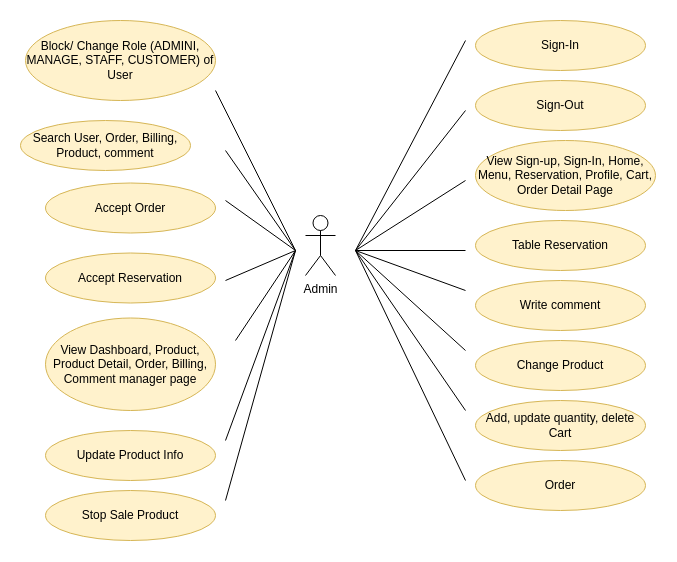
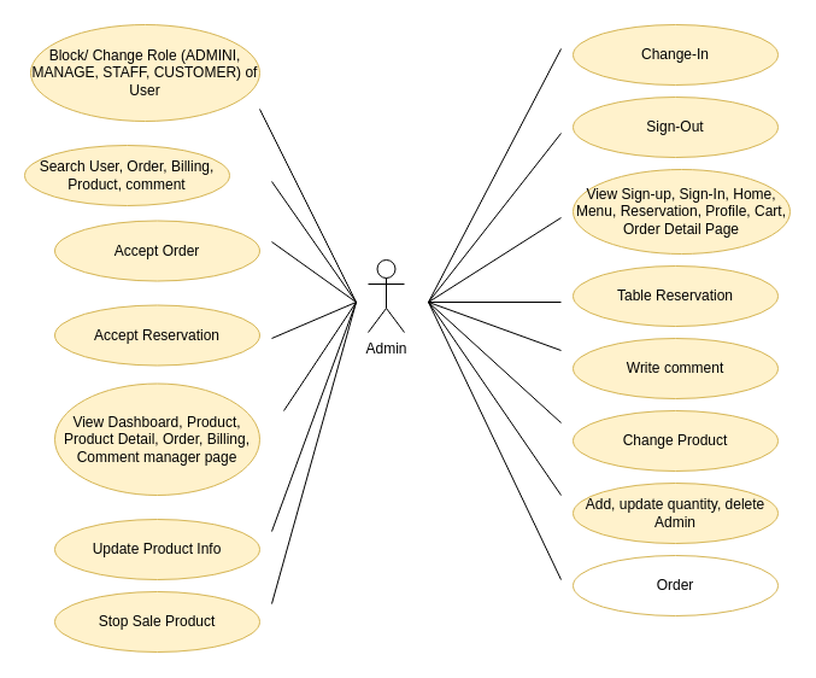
  <mxCell id="0" />
  <mxCell id="1" parent="0" />
  <mxCell id="2" value="Admin" style="shape=umlActor;verticalLabelPosition=bottom;verticalAlign=top;html=1;outlineConnect=0;" vertex="1" parent="1"><mxGeometry x="305" y="215" width="30" height="60" as="geometry" /></mxCell>
- <mxCell id="3" value="Sign-In" style="ellipse;whiteSpace=wrap;html=1;fillColor=#fff2cc;strokeColor=#d6b656;" vertex="1" parent="1"><mxGeometry x="475" y="20" width="170" height="50" as="geometry" /></mxCell>
+ <mxCell id="3" value="Change-In" style="ellipse;whiteSpace=wrap;html=1;fillColor=#fff2cc;strokeColor=#d6b656;" vertex="1" parent="1"><mxGeometry x="475" y="20" width="170" height="50" as="geometry" /></mxCell>
  <mxCell id="4" value="View Sign-up, Sign-In, Home, Menu, Reservation, Profile, Cart, Order Detail Page" style="ellipse;whiteSpace=wrap;html=1;fillColor=#fff2cc;strokeColor=#d6b656;" vertex="1" parent="1"><mxGeometry x="475" y="140" width="180" height="70" as="geometry" /></mxCell>
  <mxCell id="5" value="Sign-Out" style="ellipse;whiteSpace=wrap;html=1;fillColor=#fff2cc;strokeColor=#d6b656;" vertex="1" parent="1"><mxGeometry x="475" y="80" width="170" height="50" as="geometry" /></mxCell>
  <mxCell id="6" value="Table Reservation" style="ellipse;whiteSpace=wrap;html=1;fillColor=#fff2cc;strokeColor=#d6b656;" vertex="1" parent="1"><mxGeometry x="475" y="220" width="170" height="50" as="geometry" /></mxCell>
  <mxCell id="7" value="Write comment" style="ellipse;whiteSpace=wrap;html=1;fillColor=#fff2cc;strokeColor=#d6b656;" vertex="1" parent="1"><mxGeometry x="475" y="280" width="170" height="50" as="geometry" /></mxCell>
  <mxCell id="8" value="" style="endArrow=none;html=1;rounded=0;" edge="1" parent="1"><mxGeometry width="50" height="50" relative="1" as="geometry"><mxPoint x="355" y="250" as="sourcePoint" /><mxPoint x="465" y="250" as="targetPoint" /></mxGeometry></mxCell>
  <mxCell id="9" value="" style="endArrow=none;html=1;rounded=0;" edge="1" parent="1"><mxGeometry width="50" height="50" relative="1" as="geometry"><mxPoint x="355" y="250" as="sourcePoint" /><mxPoint x="465" y="290" as="targetPoint" /></mxGeometry></mxCell>
  <mxCell id="10" value="" style="endArrow=none;html=1;rounded=0;" edge="1" parent="1"><mxGeometry width="50" height="50" relative="1" as="geometry"><mxPoint x="355" y="250" as="sourcePoint" /><mxPoint x="465" y="350" as="targetPoint" /></mxGeometry></mxCell>
  <mxCell id="11" value="" style="endArrow=none;html=1;rounded=0;" edge="1" parent="1"><mxGeometry width="50" height="50" relative="1" as="geometry"><mxPoint x="355" y="250" as="sourcePoint" /><mxPoint x="465" y="410" as="targetPoint" /></mxGeometry></mxCell>
  <mxCell id="12" value="" style="endArrow=none;html=1;rounded=0;" edge="1" parent="1"><mxGeometry width="50" height="50" relative="1" as="geometry"><mxPoint x="355" y="250" as="sourcePoint" /><mxPoint x="465" y="480" as="targetPoint" /></mxGeometry></mxCell>
  <mxCell id="13" value="Change Product" style="ellipse;whiteSpace=wrap;html=1;fillColor=#fff2cc;strokeColor=#d6b656;" vertex="1" parent="1"><mxGeometry x="475" y="340" width="170" height="50" as="geometry" /></mxCell>
- <mxCell id="14" value="Add, update quantity, delete Cart" style="ellipse;whiteSpace=wrap;html=1;fillColor=#fff2cc;strokeColor=#d6b656;" vertex="1" parent="1"><mxGeometry x="475" y="400" width="170" height="50" as="geometry" /></mxCell>
- <mxCell id="15" value="Order" style="ellipse;whiteSpace=wrap;html=1;fillColor=#fff2cc;strokeColor=#d6b656;" vertex="1" parent="1"><mxGeometry x="475" y="460" width="170" height="50" as="geometry" /></mxCell>
+ <mxCell id="14" value="Add, update quantity, delete Admin" style="ellipse;whiteSpace=wrap;html=1;fillColor=#fff2cc;strokeColor=#d6b656;" vertex="1" parent="1"><mxGeometry x="475" y="400" width="170" height="50" as="geometry" /></mxCell>
+ <mxCell id="15" value="Order" style="ellipse;whiteSpace=wrap;html=1;fillColor=#ffffff;strokeColor=#d6b656;" vertex="1" parent="1"><mxGeometry x="475" y="460" width="170" height="50" as="geometry" /></mxCell>
  <mxCell id="16" value="" style="endArrow=none;html=1;rounded=0;" edge="1" parent="1"><mxGeometry width="50" height="50" relative="1" as="geometry"><mxPoint x="355" y="250" as="sourcePoint" /><mxPoint x="465" y="180" as="targetPoint" /></mxGeometry></mxCell>
  <mxCell id="17" value="" style="endArrow=none;html=1;rounded=0;" edge="1" parent="1"><mxGeometry width="50" height="50" relative="1" as="geometry"><mxPoint x="355" y="250" as="sourcePoint" /><mxPoint x="465" y="110" as="targetPoint" /></mxGeometry></mxCell>
  <mxCell id="18" value="" style="endArrow=none;html=1;rounded=0;" edge="1" parent="1"><mxGeometry width="50" height="50" relative="1" as="geometry"><mxPoint x="355" y="250" as="sourcePoint" /><mxPoint x="465" y="40" as="targetPoint" /></mxGeometry></mxCell>
  <mxCell id="19" value="Block/ Change Role (ADMINI, MANAGE, STAFF, CUSTOMER) of User" style="ellipse;whiteSpace=wrap;html=1;fillColor=#fff2cc;strokeColor=#d6b656;" vertex="1" parent="1"><mxGeometry x="25" y="20" width="190" height="80" as="geometry" /></mxCell>
  <mxCell id="20" value="Accept Order" style="ellipse;whiteSpace=wrap;html=1;fillColor=#fff2cc;strokeColor=#d6b656;" vertex="1" parent="1"><mxGeometry x="45" y="182.5" width="170" height="50" as="geometry" /></mxCell>
  <mxCell id="21" value="Accept Reservation" style="ellipse;whiteSpace=wrap;html=1;fillColor=#fff2cc;strokeColor=#d6b656;" vertex="1" parent="1"><mxGeometry x="45" y="252.5" width="170" height="50" as="geometry" /></mxCell>
  <mxCell id="22" value="View Dashboard, Product, Product Detail, Order, Billing, Comment manager page" style="ellipse;whiteSpace=wrap;html=1;fillColor=#fff2cc;strokeColor=#d6b656;" vertex="1" parent="1"><mxGeometry x="45" y="317.5" width="170" height="92.5" as="geometry" /></mxCell>
  <mxCell id="23" value="" style="endArrow=none;html=1;rounded=0;" edge="1" parent="1"><mxGeometry width="50" height="50" relative="1" as="geometry"><mxPoint x="225" y="150" as="sourcePoint" /><mxPoint x="295" y="250" as="targetPoint" /></mxGeometry></mxCell>
  <mxCell id="24" value="" style="endArrow=none;html=1;rounded=0;" edge="1" parent="1"><mxGeometry width="50" height="50" relative="1" as="geometry"><mxPoint x="225" y="200" as="sourcePoint" /><mxPoint x="295" y="250" as="targetPoint" /></mxGeometry></mxCell>
  <mxCell id="25" value="" style="endArrow=none;html=1;rounded=0;" edge="1" parent="1"><mxGeometry width="50" height="50" relative="1" as="geometry"><mxPoint x="225" y="280" as="sourcePoint" /><mxPoint x="295" y="250" as="targetPoint" /></mxGeometry></mxCell>
  <mxCell id="26" value="" style="endArrow=none;html=1;rounded=0;" edge="1" parent="1"><mxGeometry width="50" height="50" relative="1" as="geometry"><mxPoint x="235" y="340" as="sourcePoint" /><mxPoint x="295" y="250" as="targetPoint" /></mxGeometry></mxCell>
  <mxCell id="27" value="Search User, Order, Billing, Product, comment" style="ellipse;whiteSpace=wrap;html=1;fillColor=#fff2cc;strokeColor=#d6b656;" vertex="1" parent="1"><mxGeometry x="20" y="120" width="170" height="50" as="geometry" /></mxCell>
  <mxCell id="28" value="" style="endArrow=none;html=1;rounded=0;" edge="1" parent="1"><mxGeometry width="50" height="50" relative="1" as="geometry"><mxPoint x="215" y="90" as="sourcePoint" /><mxPoint x="295" y="250" as="targetPoint" /></mxGeometry></mxCell>
  <mxCell id="29" value="Update Product Info" style="ellipse;whiteSpace=wrap;html=1;fillColor=#fff2cc;strokeColor=#d6b656;" vertex="1" parent="1"><mxGeometry x="45" y="430" width="170" height="50" as="geometry" /></mxCell>
  <mxCell id="30" value="Stop Sale Product" style="ellipse;whiteSpace=wrap;html=1;fillColor=#fff2cc;strokeColor=#d6b656;" vertex="1" parent="1"><mxGeometry x="45" y="490" width="170" height="50" as="geometry" /></mxCell>
  <mxCell id="31" value="" style="endArrow=none;html=1;rounded=0;" edge="1" parent="1"><mxGeometry width="50" height="50" relative="1" as="geometry"><mxPoint x="225" y="440" as="sourcePoint" /><mxPoint x="295" y="250" as="targetPoint" /></mxGeometry></mxCell>
  <mxCell id="32" value="" style="endArrow=none;html=1;rounded=0;" edge="1" parent="1"><mxGeometry width="50" height="50" relative="1" as="geometry"><mxPoint x="225" y="500" as="sourcePoint" /><mxPoint x="295" y="250" as="targetPoint" /></mxGeometry></mxCell>
